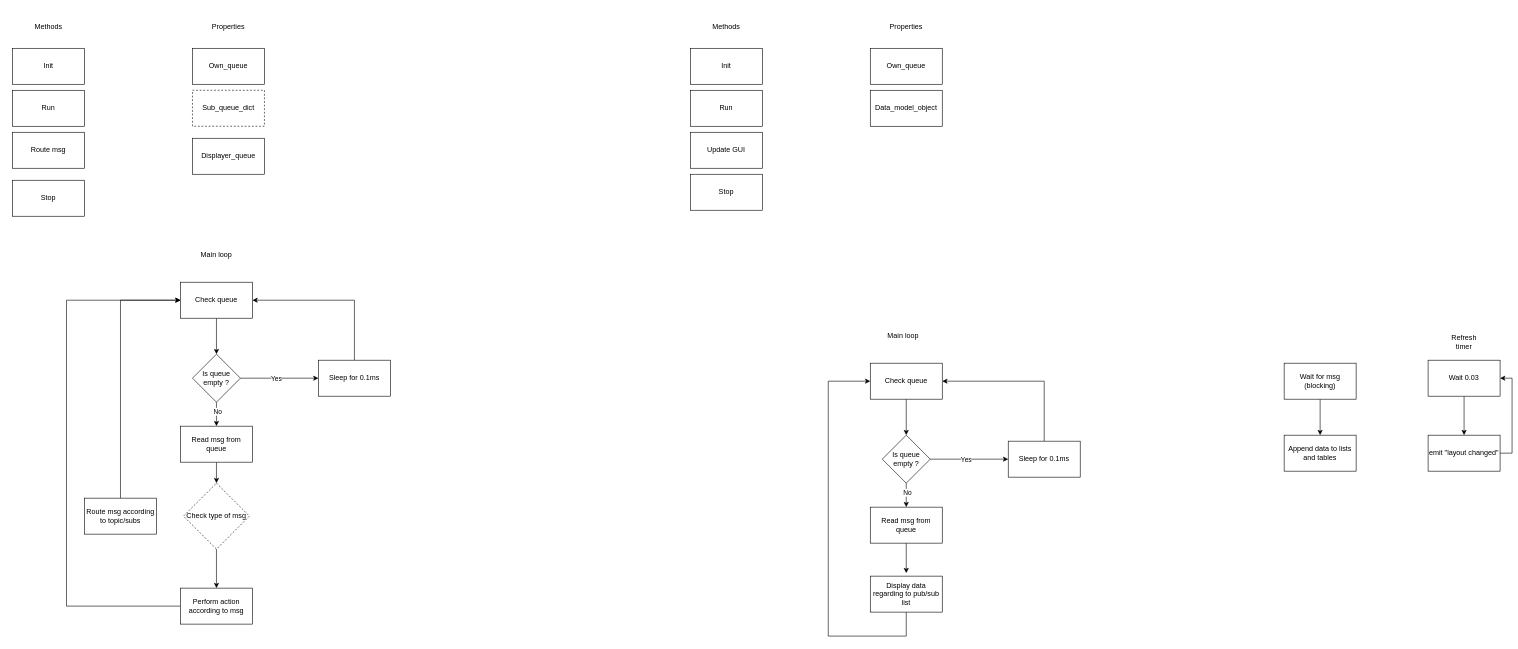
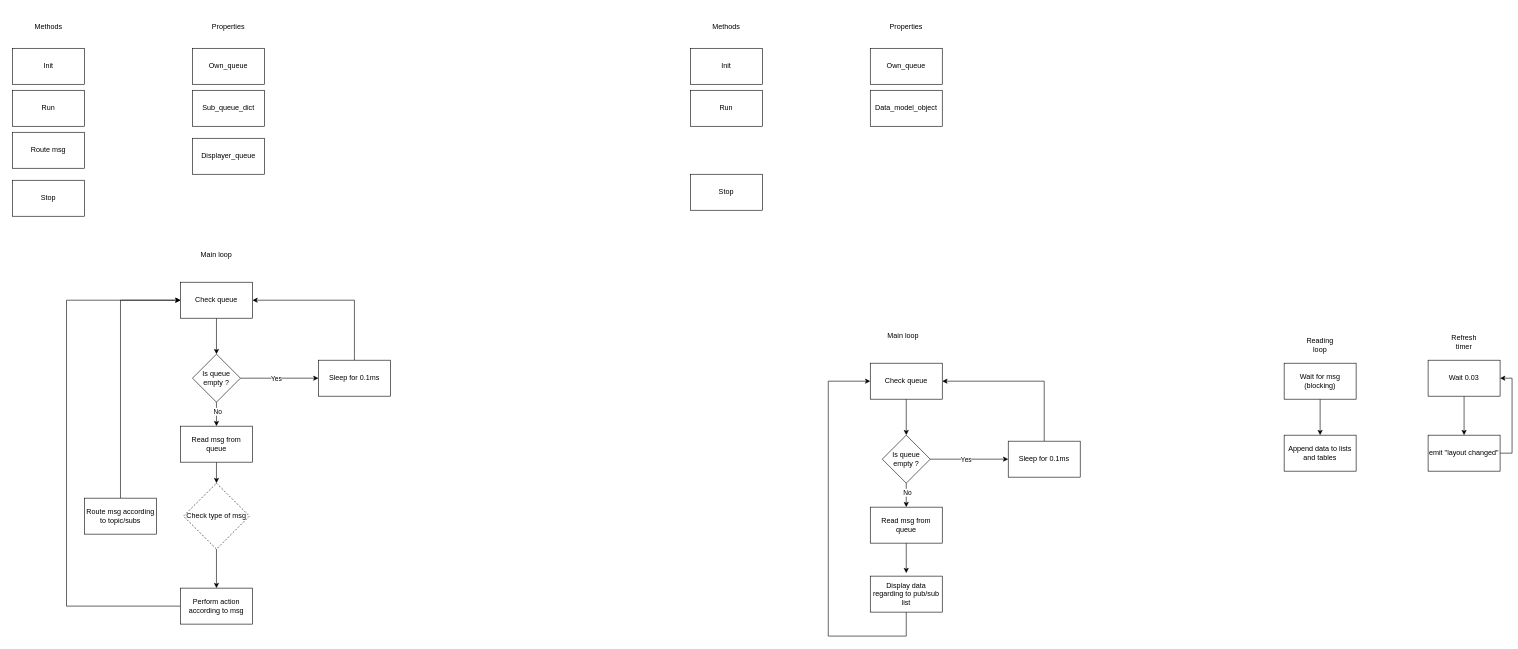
  <mxCell id="0" />
  <mxCell id="1" parent="0" />
  <mxCell id="2" style="edgeStyle=orthogonalEdgeStyle;rounded=0;orthogonalLoop=1;jettySize=auto;html=1;exitX=1;exitY=0.5;exitDx=0;exitDy=0;" parent="1" source="6" target="10" edge="1"><mxGeometry relative="1" as="geometry" /></mxCell>
  <mxCell id="3" value="Yes" style="edgeLabel;html=1;align=center;verticalAlign=middle;resizable=0;points=[];" parent="2" vertex="1" connectable="0"><mxGeometry x="-0.087" relative="1" as="geometry"><mxPoint as="offset" /></mxGeometry></mxCell>
  <mxCell id="4" style="edgeStyle=orthogonalEdgeStyle;rounded=0;orthogonalLoop=1;jettySize=auto;html=1;exitX=0.5;exitY=1;exitDx=0;exitDy=0;" parent="1" source="6" target="12" edge="1"><mxGeometry relative="1" as="geometry" /></mxCell>
  <mxCell id="5" value="No" style="edgeLabel;html=1;align=center;verticalAlign=middle;resizable=0;points=[];" parent="4" vertex="1" connectable="0"><mxGeometry x="-0.252" y="1" relative="1" as="geometry"><mxPoint as="offset" /></mxGeometry></mxCell>
  <mxCell id="6" value="Is queue empty ?" style="rhombus;whiteSpace=wrap;html=1;" parent="1" vertex="1"><mxGeometry x="320" y="590" width="80" height="80" as="geometry" /></mxCell>
  <mxCell id="7" style="edgeStyle=orthogonalEdgeStyle;rounded=0;orthogonalLoop=1;jettySize=auto;html=1;exitX=0.5;exitY=1;exitDx=0;exitDy=0;entryX=0.5;entryY=0;entryDx=0;entryDy=0;" parent="1" source="8" target="6" edge="1"><mxGeometry relative="1" as="geometry" /></mxCell>
  <mxCell id="8" value="Check queue" style="rounded=0;whiteSpace=wrap;html=1;" parent="1" vertex="1"><mxGeometry x="300" y="470" width="120" height="60" as="geometry" /></mxCell>
  <mxCell id="9" style="edgeStyle=orthogonalEdgeStyle;rounded=0;orthogonalLoop=1;jettySize=auto;html=1;exitX=0.5;exitY=0;exitDx=0;exitDy=0;entryX=1;entryY=0.5;entryDx=0;entryDy=0;" parent="1" source="10" target="8" edge="1"><mxGeometry relative="1" as="geometry" /></mxCell>
  <mxCell id="10" value="Sleep for 0.1ms" style="rounded=0;whiteSpace=wrap;html=1;" parent="1" vertex="1"><mxGeometry x="530" y="600" width="120" height="60" as="geometry" /></mxCell>
  <mxCell id="11" style="edgeStyle=orthogonalEdgeStyle;rounded=0;orthogonalLoop=1;jettySize=auto;html=1;exitX=0.5;exitY=1;exitDx=0;exitDy=0;entryX=0.5;entryY=0;entryDx=0;entryDy=0;" edge="1" parent="1" source="12" target="48"><mxGeometry relative="1" as="geometry" /></mxCell>
  <mxCell id="12" value="Read msg from queue" style="rounded=0;whiteSpace=wrap;html=1;" parent="1" vertex="1"><mxGeometry x="300" y="710" width="120" height="60" as="geometry" /></mxCell>
  <mxCell id="13" style="edgeStyle=orthogonalEdgeStyle;rounded=0;orthogonalLoop=1;jettySize=auto;html=1;exitX=0.5;exitY=0;exitDx=0;exitDy=0;entryX=0;entryY=0.5;entryDx=0;entryDy=0;" edge="1" parent="1" source="14" target="8"><mxGeometry relative="1" as="geometry" /></mxCell>
  <mxCell id="14" value="Route msg according to topic/subs" style="rounded=0;whiteSpace=wrap;html=1;" parent="1" vertex="1"><mxGeometry x="140" y="830" width="120" height="60" as="geometry" /></mxCell>
  <mxCell id="15" value="Run" style="rounded=0;whiteSpace=wrap;html=1;" parent="1" vertex="1"><mxGeometry x="20" y="150" width="120" height="60" as="geometry" /></mxCell>
  <mxCell id="16" value="Stop" style="rounded=0;whiteSpace=wrap;html=1;" parent="1" vertex="1"><mxGeometry x="20" y="300" width="120" height="60" as="geometry" /></mxCell>
  <mxCell id="17" value="Init" style="rounded=0;whiteSpace=wrap;html=1;" parent="1" vertex="1"><mxGeometry x="20" y="80" width="120" height="60" as="geometry" /></mxCell>
  <mxCell id="18" value="Route msg" style="rounded=0;whiteSpace=wrap;html=1;" parent="1" vertex="1"><mxGeometry x="20" width="120" height="60" as="geometry" y="220" /></mxCell>
  <mxCell id="19" value="Methods" style="text;html=1;strokeColor=none;fillColor=none;align=center;verticalAlign=middle;whiteSpace=wrap;rounded=0;" parent="1" vertex="1"><mxGeometry x="35" y="20" width="90" height="50" as="geometry" /></mxCell>
  <mxCell id="20" value="Own_queue" style="rounded=0;whiteSpace=wrap;html=1;" parent="1" vertex="1"><mxGeometry x="320" y="80" width="120" height="60" as="geometry" /></mxCell>
- <mxCell id="21" value="Sub_queue_dict" style="rounded=0;whiteSpace=wrap;html=1;dashed=1;" parent="1" vertex="1"><mxGeometry x="320" y="150" width="120" height="60" as="geometry" /></mxCell>
+ <mxCell id="21" value="Sub_queue_dict" style="rounded=0;whiteSpace=wrap;html=1;" parent="1" vertex="1"><mxGeometry x="320" y="150" width="120" height="60" as="geometry" /></mxCell>
  <mxCell id="22" value="Main loop" style="text;html=1;strokeColor=none;fillColor=none;align=center;verticalAlign=middle;whiteSpace=wrap;rounded=0;" parent="1" vertex="1"><mxGeometry x="305" y="400" width="110" height="50" as="geometry" /></mxCell>
  <mxCell id="23" value="Properties" style="text;html=1;strokeColor=none;fillColor=none;align=center;verticalAlign=middle;whiteSpace=wrap;rounded=0;" parent="1" vertex="1"><mxGeometry x="335" y="20" width="90" height="50" as="geometry" /></mxCell>
  <mxCell id="24" value="Displayer_queue" style="rounded=0;whiteSpace=wrap;html=1;" parent="1" vertex="1"><mxGeometry x="320" y="230" width="120" height="60" as="geometry" /></mxCell>
  <mxCell id="25" style="edgeStyle=orthogonalEdgeStyle;rounded=0;orthogonalLoop=1;jettySize=auto;html=1;exitX=1;exitY=0.5;exitDx=0;exitDy=0;" parent="1" source="29" target="33" edge="1"><mxGeometry relative="1" as="geometry" /></mxCell>
  <mxCell id="26" value="Yes" style="edgeLabel;html=1;align=center;verticalAlign=middle;resizable=0;points=[];" parent="25" vertex="1" connectable="0"><mxGeometry x="-0.087" relative="1" as="geometry"><mxPoint as="offset" /></mxGeometry></mxCell>
  <mxCell id="27" style="edgeStyle=orthogonalEdgeStyle;rounded=0;orthogonalLoop=1;jettySize=auto;html=1;exitX=0.5;exitY=1;exitDx=0;exitDy=0;" parent="1" source="29" target="35" edge="1"><mxGeometry relative="1" as="geometry" /></mxCell>
  <mxCell id="28" value="No" style="edgeLabel;html=1;align=center;verticalAlign=middle;resizable=0;points=[];" parent="27" vertex="1" connectable="0"><mxGeometry x="-0.252" y="1" relative="1" as="geometry"><mxPoint as="offset" /></mxGeometry></mxCell>
  <mxCell id="29" value="Is queue empty ?" style="rhombus;whiteSpace=wrap;html=1;" parent="1" vertex="1"><mxGeometry x="1470" y="725" width="80" height="80" as="geometry" /></mxCell>
  <mxCell id="30" style="edgeStyle=orthogonalEdgeStyle;rounded=0;orthogonalLoop=1;jettySize=auto;html=1;exitX=0.5;exitY=1;exitDx=0;exitDy=0;entryX=0.5;entryY=0;entryDx=0;entryDy=0;" parent="1" source="31" target="29" edge="1"><mxGeometry relative="1" as="geometry" /></mxCell>
  <mxCell id="31" value="Check queue" style="rounded=0;whiteSpace=wrap;html=1;" parent="1" vertex="1"><mxGeometry x="1450" y="605" width="120" height="60" as="geometry" /></mxCell>
  <mxCell id="32" style="edgeStyle=orthogonalEdgeStyle;rounded=0;orthogonalLoop=1;jettySize=auto;html=1;exitX=0.5;exitY=0;exitDx=0;exitDy=0;entryX=1;entryY=0.5;entryDx=0;entryDy=0;" parent="1" source="33" target="31" edge="1"><mxGeometry relative="1" as="geometry" /></mxCell>
  <mxCell id="33" value="Sleep for 0.1ms" style="rounded=0;whiteSpace=wrap;html=1;" parent="1" vertex="1"><mxGeometry x="1680" y="735" width="120" height="60" as="geometry" /></mxCell>
  <mxCell id="34" style="edgeStyle=orthogonalEdgeStyle;rounded=0;orthogonalLoop=1;jettySize=auto;html=1;exitX=0.5;exitY=1;exitDx=0;exitDy=0;" parent="1" source="35" edge="1"><mxGeometry relative="1" as="geometry"><mxPoint x="1510" y="955" as="targetPoint" /></mxGeometry></mxCell>
  <mxCell id="35" value="Read msg from queue" style="rounded=0;whiteSpace=wrap;html=1;" parent="1" vertex="1"><mxGeometry x="1450" y="845" width="120" height="60" as="geometry" /></mxCell>
  <mxCell id="36" style="edgeStyle=orthogonalEdgeStyle;rounded=0;orthogonalLoop=1;jettySize=auto;html=1;exitX=0.5;exitY=1;exitDx=0;exitDy=0;entryX=0;entryY=0.5;entryDx=0;entryDy=0;" parent="1" source="37" target="31" edge="1"><mxGeometry relative="1" as="geometry"><Array as="points"><mxPoint x="1510" y="1060" /><mxPoint x="1380" y="1060" /><mxPoint x="1380" y="635" /></Array></mxGeometry></mxCell>
  <mxCell id="37" value="Display data regarding to pub/sub list" style="rounded=0;whiteSpace=wrap;html=1;" parent="1" vertex="1"><mxGeometry x="1450" y="960" width="120" height="60" as="geometry" /></mxCell>
  <mxCell id="38" value="Main loop" style="text;html=1;strokeColor=none;fillColor=none;align=center;verticalAlign=middle;whiteSpace=wrap;rounded=0;" parent="1" vertex="1"><mxGeometry x="1450" y="535" width="110" height="50" as="geometry" /></mxCell>
  <mxCell id="39" value="Run" style="rounded=0;whiteSpace=wrap;html=1;" parent="1" vertex="1"><mxGeometry x="1150" y="150" width="120" height="60" as="geometry" /></mxCell>
  <mxCell id="40" value="Stop" style="rounded=0;whiteSpace=wrap;html=1;" parent="1" vertex="1"><mxGeometry x="1150" y="290" width="120" height="60" as="geometry" /></mxCell>
  <mxCell id="41" value="Init" style="rounded=0;whiteSpace=wrap;html=1;" parent="1" vertex="1"><mxGeometry x="1150" y="80" width="120" height="60" as="geometry" /></mxCell>
  <mxCell id="42" value="Methods" style="text;html=1;strokeColor=none;fillColor=none;align=center;verticalAlign=middle;whiteSpace=wrap;rounded=0;" parent="1" vertex="1"><mxGeometry x="1165" y="20" width="90" height="50" as="geometry" /></mxCell>
  <mxCell id="43" value="Own_queue" style="rounded=0;whiteSpace=wrap;html=1;" parent="1" vertex="1"><mxGeometry x="1450" y="80" width="120" height="60" as="geometry" /></mxCell>
  <mxCell id="44" value="Data_model_object" style="rounded=0;whiteSpace=wrap;html=1;" parent="1" vertex="1"><mxGeometry x="1450" y="150" width="120" height="60" as="geometry" /></mxCell>
  <mxCell id="45" value="Properties" style="text;html=1;strokeColor=none;fillColor=none;align=center;verticalAlign=middle;whiteSpace=wrap;rounded=0;" parent="1" vertex="1"><mxGeometry x="1465" y="20" width="90" height="50" as="geometry" /></mxCell>
- <mxCell id="46" value="Update GUI" style="rounded=0;whiteSpace=wrap;html=1;" parent="1" vertex="1"><mxGeometry x="1150" width="120" height="60" as="geometry" y="220" /></mxCell>
  <mxCell id="47" style="edgeStyle=orthogonalEdgeStyle;rounded=0;orthogonalLoop=1;jettySize=auto;html=1;exitX=0.5;exitY=1;exitDx=0;exitDy=0;" edge="1" parent="1" source="48" target="50"><mxGeometry relative="1" as="geometry" /></mxCell>
  <mxCell id="48" value="Check type of msg" style="rhombus;whiteSpace=wrap;html=1;dashed=1;" vertex="1" parent="1"><mxGeometry x="305" y="805" width="110" height="110" as="geometry" /></mxCell>
  <mxCell id="49" style="edgeStyle=orthogonalEdgeStyle;rounded=0;orthogonalLoop=1;jettySize=auto;html=1;exitX=0;exitY=0.5;exitDx=0;exitDy=0;entryX=0;entryY=0.5;entryDx=0;entryDy=0;" edge="1" parent="1" source="50" target="8"><mxGeometry relative="1" as="geometry"><Array as="points"><mxPoint x="110" y="1010" /><mxPoint x="110" y="500" /></Array></mxGeometry></mxCell>
  <mxCell id="50" value="Perform action according to msg" style="rounded=0;whiteSpace=wrap;html=1;" vertex="1" parent="1"><mxGeometry x="300" y="980" width="120" height="60" as="geometry" /></mxCell>
  <mxCell id="51" style="edgeStyle=orthogonalEdgeStyle;rounded=0;orthogonalLoop=1;jettySize=auto;html=1;exitX=0.5;exitY=1;exitDx=0;exitDy=0;entryX=0.5;entryY=0;entryDx=0;entryDy=0;" edge="1" parent="1" source="52"><mxGeometry relative="1" as="geometry"><mxPoint x="2200" y="725" as="targetPoint" /></mxGeometry></mxCell>
  <mxCell id="52" value="Wait for msg (blocking)" style="rounded=0;whiteSpace=wrap;html=1;" vertex="1" parent="1"><mxGeometry x="2140" y="605" width="120" height="60" as="geometry" /></mxCell>
  <mxCell id="53" value="Append data to lists and tables" style="rounded=0;whiteSpace=wrap;html=1;" vertex="1" parent="1"><mxGeometry x="2140" y="725" width="120" height="60" as="geometry" /></mxCell>
  <mxCell id="54" style="edgeStyle=orthogonalEdgeStyle;rounded=0;orthogonalLoop=1;jettySize=auto;html=1;exitX=0.5;exitY=1;exitDx=0;exitDy=0;" edge="1" parent="1" source="55" target="57"><mxGeometry relative="1" as="geometry" /></mxCell>
  <mxCell id="55" value="Wait 0.03" style="rounded=0;whiteSpace=wrap;html=1;" vertex="1" parent="1"><mxGeometry x="2380" y="600" width="120" height="60" as="geometry" /></mxCell>
  <mxCell id="56" style="edgeStyle=orthogonalEdgeStyle;rounded=0;orthogonalLoop=1;jettySize=auto;html=1;exitX=1;exitY=0.5;exitDx=0;exitDy=0;entryX=1;entryY=0.5;entryDx=0;entryDy=0;" edge="1" parent="1" source="57" target="55"><mxGeometry relative="1" as="geometry" /></mxCell>
  <mxCell id="57" value="emit &quot;layout changed&quot;" style="rounded=0;whiteSpace=wrap;html=1;" vertex="1" parent="1"><mxGeometry x="2380" y="725" width="120" height="60" as="geometry" /></mxCell>
  <mxCell id="58" value="Refresh timer" style="text;html=1;strokeColor=none;fillColor=none;align=center;verticalAlign=middle;whiteSpace=wrap;rounded=0;" vertex="1" parent="1"><mxGeometry x="2410" y="555" width="60" height="30" as="geometry" /></mxCell>
+ <mxCell id="59" value="Reading loop" style="text;html=1;strokeColor=none;fillColor=none;align=center;verticalAlign=middle;whiteSpace=wrap;rounded=0;" vertex="1" parent="1"><mxGeometry x="2170" y="560" width="60" height="30" as="geometry" /></mxCell>
